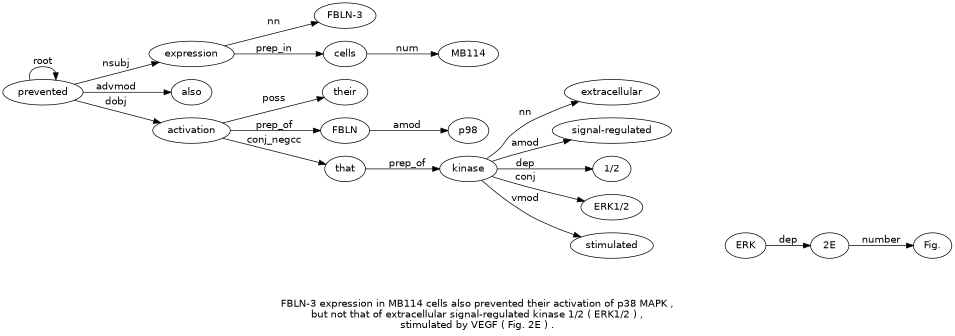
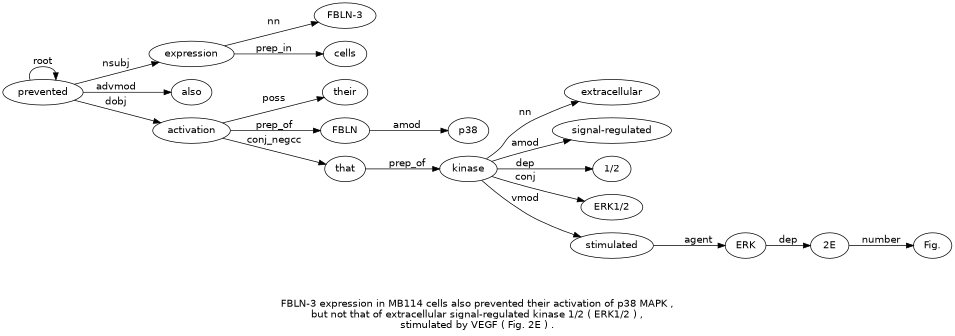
  digraph {
    fontname="DejaVu Sans"
    label="FBLN-3 expression in MB114 cells also prevented their activation of p38 MAPK ,\nbut not that of extracellular signal-regulated kinase 1/2 ( ERK1/2 ) ,\nstimulated by VEGF ( Fig. 2E ) ."
    rankdir=LR
    node [fillcolor=white fontname="DejaVu Sans" style=filled]
    edge [fontname="DejaVu Sans"]
    n1 [label=expression]
    n2 [label="FBLN-3"]
    n3 [label=cells]
-   n4 [label=MB114]
    n5 [label=prevented]
    n6 [label=also]
    n7 [label=activation]
    n8 [label=their]
    n9 [label=FBLN]
    n10 [label=that]
-   n11 [label=p98]
+   n11 [label=p38]
    n12 [label=kinase]
    n13 [label=extracellular]
    n14 [label="signal-regulated"]
    n15 [label="1/2"]
    n16 [label="ERK1/2"]
    n17 [label=stimulated]
    n18 [label=ERK]
    n19 [label="2E"]
    n20 [label="Fig."]
    n1 -> n2 [label=nn]
    n1 -> n3 [label=prep_in]
-   n3 -> n4 [label=num]
    n5 -> n1 [label=nsubj]
    n5 -> n5 [label=root]
    n5 -> n6 [label=advmod]
    n5 -> n7 [label=dobj]
    n7 -> n8 [label=poss]
    n7 -> n9 [label=prep_of]
    n7 -> n10 [label=conj_negcc]
    n9 -> n11 [label=amod]
    n10 -> n12 [label=prep_of]
    n12 -> n13 [label=nn]
    n12 -> n14 [label=amod]
    n12 -> n15 [label=dep]
    n12 -> n16 [label=conj]
    n12 -> n17 [label=vmod]
+   n17 -> n18 [label=agent]
    n18 -> n19 [label=dep]
    n19 -> n20 [label=number]
  }
